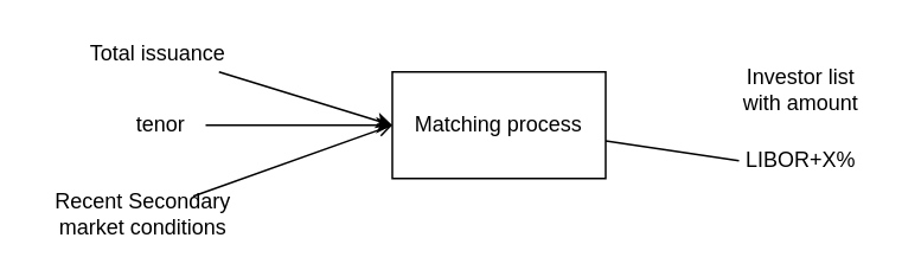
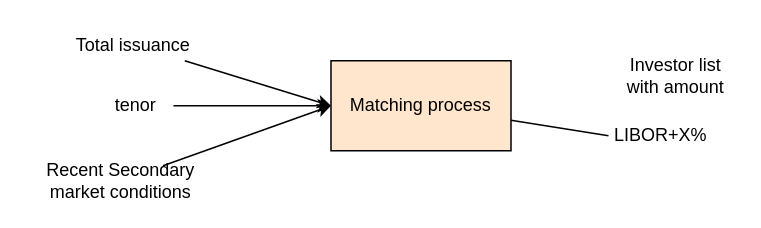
  <mxCell id="0" />
  <mxCell id="1" parent="0" />
  <mxCell id="2" style="rounded=0;orthogonalLoop=1;jettySize=auto;html=1;entryX=0;entryY=0.5;entryDx=0;entryDy=0;" edge="1" parent="1" source="3" target="9"><mxGeometry relative="1" as="geometry" /></mxCell>
  <mxCell id="3" value="Total issuance&amp;nbsp;" style="text;html=1;strokeColor=none;fillColor=none;align=center;verticalAlign=middle;whiteSpace=wrap;rounded=0;" vertex="1" parent="1"><mxGeometry x="30" y="20" width="120" height="20" as="geometry" /></mxCell>
  <mxCell id="4" style="edgeStyle=none;rounded=0;orthogonalLoop=1;jettySize=auto;html=1;" edge="1" parent="1" source="5"><mxGeometry relative="1" as="geometry"><mxPoint x="220" y="70" as="targetPoint" /></mxGeometry></mxCell>
  <mxCell id="5" value="tenor" style="text;html=1;strokeColor=none;fillColor=none;align=center;verticalAlign=middle;whiteSpace=wrap;rounded=0;" vertex="1" parent="1"><mxGeometry x="65" y="60" width="50" height="20" as="geometry" /></mxCell>
- <mxCell id="6" style="edgeStyle=none;rounded=0;orthogonalLoop=1;jettySize=auto;html=1;entryX=0;entryY=0.5;entryDx=0;entryDy=0;endArrow=open;" edge="1" parent="1" source="7" target="9"><mxGeometry relative="1" as="geometry" /></mxCell>
+ <mxCell id="6" style="edgeStyle=none;rounded=0;orthogonalLoop=1;jettySize=auto;html=1;entryX=0;entryY=0.5;entryDx=0;entryDy=0;" edge="1" parent="1" source="7" target="9"><mxGeometry relative="1" as="geometry" /></mxCell>
  <mxCell id="7" value="Recent Secondary market conditions" style="text;html=1;strokeColor=none;fillColor=none;align=center;verticalAlign=middle;whiteSpace=wrap;rounded=0;" vertex="1" parent="1"><mxGeometry x="20" y="110" width="120" height="20" as="geometry" /></mxCell>
  <mxCell id="8" style="edgeStyle=none;rounded=0;orthogonalLoop=1;jettySize=auto;html=1;entryX=0;entryY=0.5;entryDx=0;entryDy=0;endArrow=none;" edge="1" parent="1" source="9" target="11"><mxGeometry relative="1" as="geometry" /></mxCell>
- <mxCell id="9" value="Matching process" style="rounded=0;whiteSpace=wrap;html=1;" vertex="1" parent="1"><mxGeometry x="220" y="40" width="120" height="60" as="geometry" /></mxCell>
+ <mxCell id="9" value="Matching process" style="rounded=0;whiteSpace=wrap;html=1;fillColor=#ffe6cc;" vertex="1" parent="1"><mxGeometry x="220" y="40" width="120" height="60" as="geometry" /></mxCell>
  <mxCell id="10" value="Investor list&lt;br&gt;with amount" style="text;html=1;strokeColor=none;fillColor=none;align=center;verticalAlign=middle;whiteSpace=wrap;rounded=0;" vertex="1" parent="1"><mxGeometry x="415" y="40" width="70" height="20" as="geometry" /></mxCell>
- <mxCell id="11" value="LIBOR+X%" style="text;html=1;strokeColor=none;fillColor=none;align=center;verticalAlign=middle;whiteSpace=wrap;rounded=0;" vertex="1" parent="1"><mxGeometry x="415" y="80" width="70" height="20" as="geometry" /></mxCell>
+ <mxCell id="11" value="LIBOR+X%" style="text;html=1;strokeColor=none;fillColor=none;align=center;verticalAlign=middle;whiteSpace=wrap;rounded=0;" vertex="1" parent="1"><mxGeometry x="405" y="80" width="70" height="20" as="geometry" /></mxCell>
